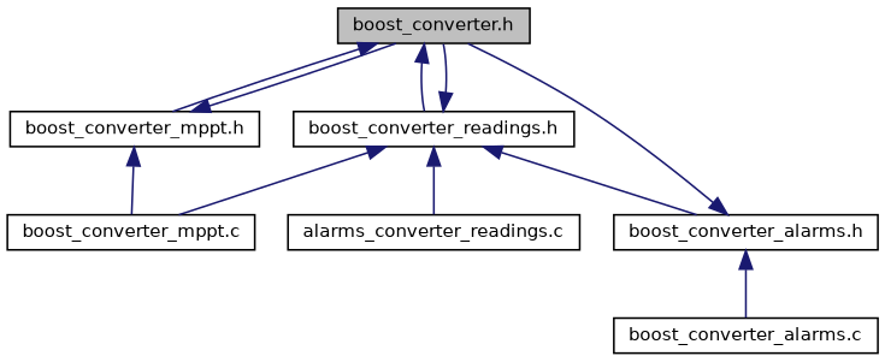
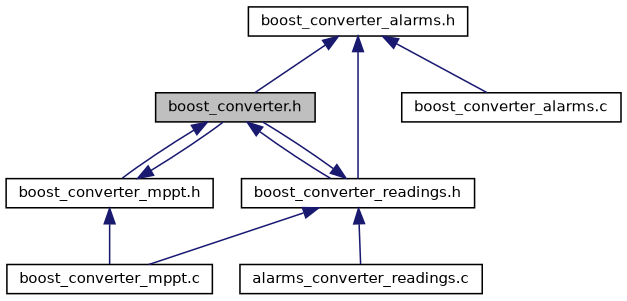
  digraph {
    node [color=black fillcolor=white fontname=Helvetica fontsize=10 shape=record style=filled]
    edge [color=midnightblue dir=back fontname=Helvetica fontsize=10 labelfontname=Helvetica labelfontsize=10 style=solid]
    n1 [fillcolor=grey75 fontcolor=black height=0.2 label="boost_converter.h" width=0.4]
    n2 [height=0.2 label="boost_converter_mppt.h" width=0.4]
    n3 [height=0.2 label="boost_converter_readings.h" width=0.4]
    n4 [height=0.2 label="boost_converter_mppt.c" width=0.4]
    n5 [height=0.2 label="boost_converter_alarms.h" width=0.4]
    n6 [height=0.2 label="alarms_converter_readings.c" width=0.4]
    n7 [height=0.2 label="boost_converter_alarms.c" width=0.4]
    n1 -> n2
    n1 -> n3
    n2 -> n1
    n2 -> n4
    n3 -> n1
    n3 -> n4
-   n3 -> n5
+   n5 -> n3
    n3 -> n6
    n5 -> n1
    n5 -> n7
  }
